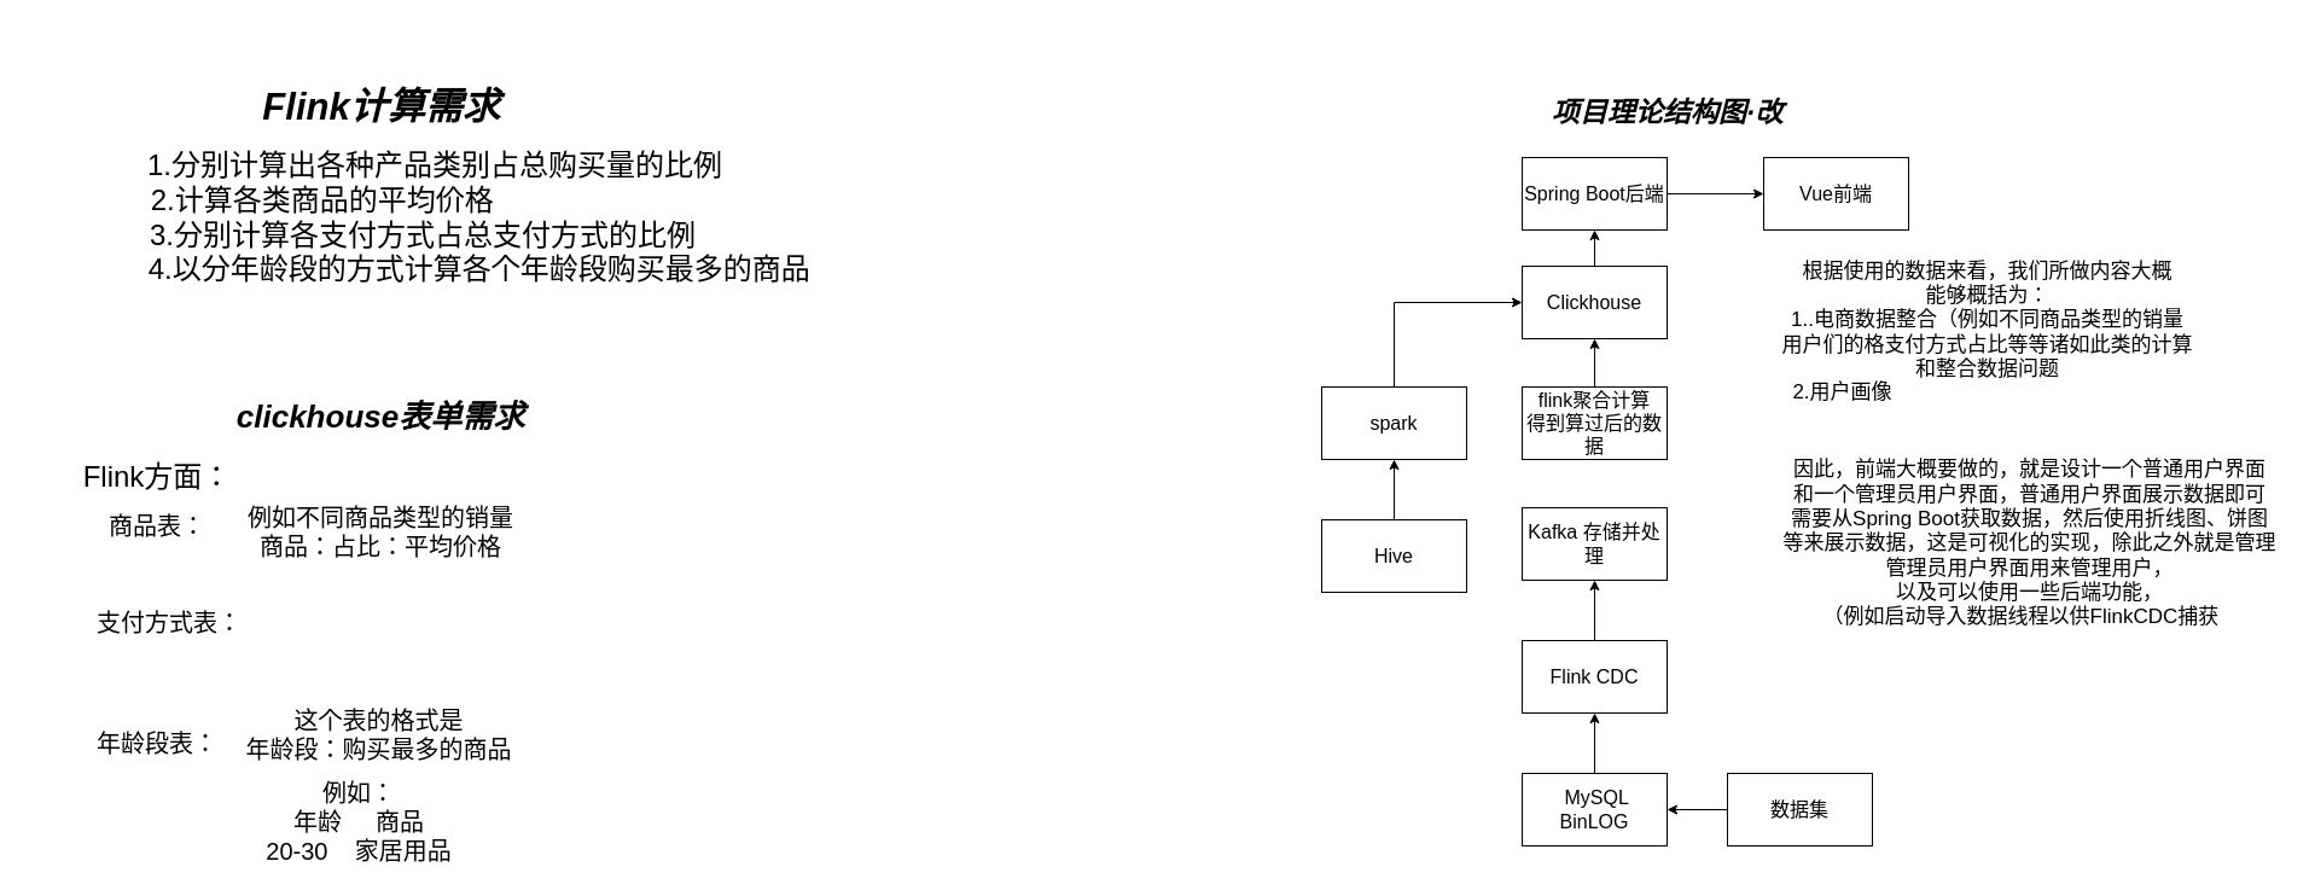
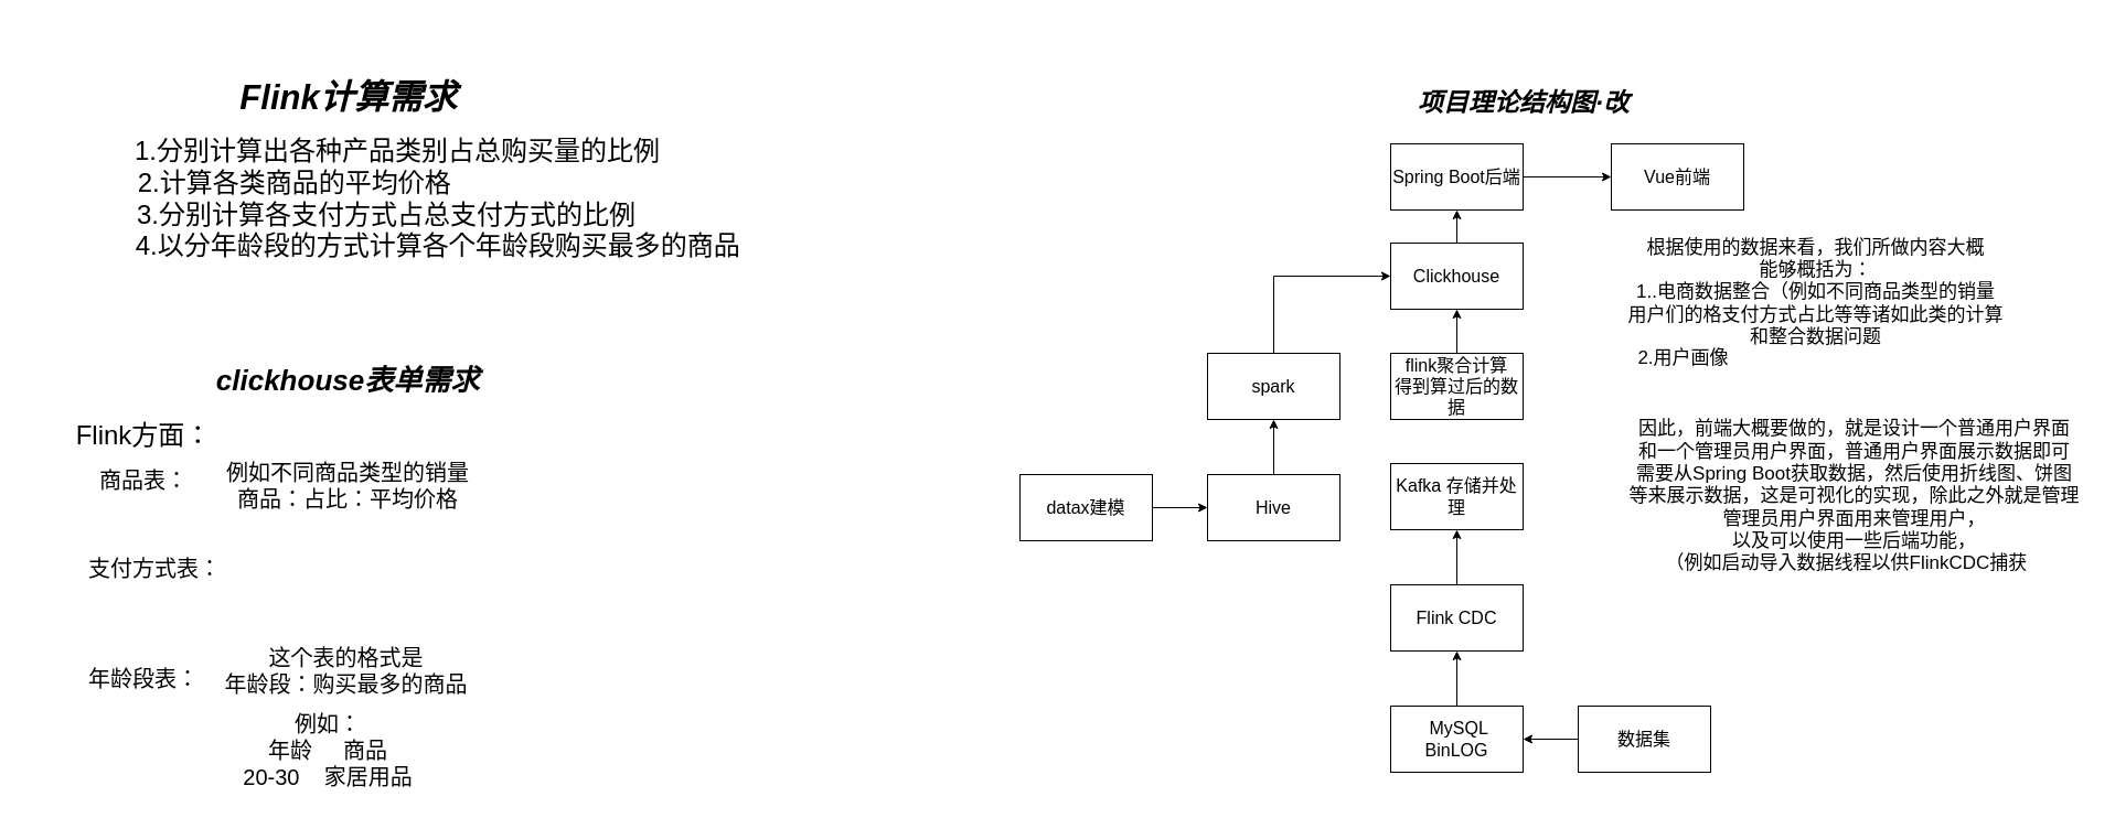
  <mxCell id="0" />
  <mxCell id="1" parent="0" />
  <mxCell id="2" style="edgeStyle=orthogonalEdgeStyle;rounded=0;orthogonalLoop=1;jettySize=auto;html=1;exitX=0.5;exitY=0;exitDx=0;exitDy=0;entryX=0.5;entryY=1;entryDx=0;entryDy=0;fontSize=16;" parent="1" source="3" target="5" edge="1"><mxGeometry relative="1" as="geometry" /></mxCell>
  <mxCell id="3" value="&amp;nbsp;MySQL BinLOG" style="rounded=0;whiteSpace=wrap;html=1;fontSize=16;" parent="1" vertex="1"><mxGeometry x="1260" y="640" width="120" height="60" as="geometry" /></mxCell>
  <mxCell id="4" style="edgeStyle=orthogonalEdgeStyle;rounded=0;orthogonalLoop=1;jettySize=auto;html=1;exitX=0.5;exitY=0;exitDx=0;exitDy=0;entryX=0.5;entryY=1;entryDx=0;entryDy=0;fontSize=16;" parent="1" source="5" target="6" edge="1"><mxGeometry relative="1" as="geometry" /></mxCell>
  <mxCell id="5" value="Flink CDC" style="rounded=0;whiteSpace=wrap;html=1;fontSize=16;" parent="1" vertex="1"><mxGeometry x="1260" y="530" width="120" height="60" as="geometry" /></mxCell>
  <mxCell id="6" value="Kafka 存储并处理" style="rounded=0;whiteSpace=wrap;html=1;fontSize=16;" parent="1" vertex="1"><mxGeometry x="1260" y="420" width="120" height="60" as="geometry" /></mxCell>
  <mxCell id="7" style="edgeStyle=orthogonalEdgeStyle;rounded=0;orthogonalLoop=1;jettySize=auto;html=1;exitX=0.5;exitY=0;exitDx=0;exitDy=0;entryX=0.5;entryY=1;entryDx=0;entryDy=0;fontSize=16;" parent="1" source="8" target="10" edge="1"><mxGeometry relative="1" as="geometry" /></mxCell>
  <mxCell id="8" value="Clickhouse" style="rounded=0;whiteSpace=wrap;html=1;fontSize=16;" parent="1" vertex="1"><mxGeometry x="1260" y="220" width="120" height="60" as="geometry" /></mxCell>
  <mxCell id="9" style="edgeStyle=orthogonalEdgeStyle;rounded=0;orthogonalLoop=1;jettySize=auto;html=1;exitX=1;exitY=0.5;exitDx=0;exitDy=0;entryX=0;entryY=0.5;entryDx=0;entryDy=0;fontSize=16;" parent="1" source="10" target="11" edge="1"><mxGeometry relative="1" as="geometry" /></mxCell>
  <mxCell id="10" value="Spring Boot后端" style="rounded=0;whiteSpace=wrap;html=1;fontSize=16;" parent="1" vertex="1"><mxGeometry x="1260" y="130" width="120" height="60" as="geometry" /></mxCell>
  <mxCell id="11" value="Vue前端" style="rounded=0;whiteSpace=wrap;html=1;fontSize=16;" parent="1" vertex="1"><mxGeometry x="1460" y="130" width="120" height="60" as="geometry" /></mxCell>
  <mxCell id="12" style="edgeStyle=orthogonalEdgeStyle;rounded=0;orthogonalLoop=1;jettySize=auto;html=1;exitX=0;exitY=0.5;exitDx=0;exitDy=0;fontSize=16;" parent="1" source="13" target="3" edge="1"><mxGeometry relative="1" as="geometry" /></mxCell>
  <mxCell id="13" value="数据集" style="rounded=0;whiteSpace=wrap;html=1;fontSize=16;" parent="1" vertex="1"><mxGeometry x="1430" y="640" width="120" height="60" as="geometry" /></mxCell>
  <mxCell id="14" style="edgeStyle=orthogonalEdgeStyle;rounded=0;orthogonalLoop=1;jettySize=auto;html=1;exitX=0.5;exitY=0;exitDx=0;exitDy=0;entryX=0.5;entryY=1;entryDx=0;entryDy=0;fontSize=16;" parent="1" source="15" target="19" edge="1"><mxGeometry relative="1" as="geometry" /></mxCell>
  <mxCell id="15" value="Hive" style="rounded=0;whiteSpace=wrap;html=1;fontSize=16;" parent="1" vertex="1"><mxGeometry x="1094" y="430" width="120" height="60" as="geometry" /></mxCell>
+ <mxCell id="16" style="edgeStyle=orthogonalEdgeStyle;rounded=0;orthogonalLoop=1;jettySize=auto;html=1;exitX=1;exitY=0.5;exitDx=0;exitDy=0;entryX=0;entryY=0.5;entryDx=0;entryDy=0;fontSize=16;" parent="1" source="17" target="15" edge="1"><mxGeometry relative="1" as="geometry" /></mxCell>
+ <mxCell id="17" value="datax建模" style="rounded=0;whiteSpace=wrap;html=1;fontSize=16;" parent="1" vertex="1"><mxGeometry x="924" y="430" width="120" height="60" as="geometry" /></mxCell>
  <mxCell id="18" style="edgeStyle=orthogonalEdgeStyle;rounded=0;orthogonalLoop=1;jettySize=auto;html=1;exitX=0.5;exitY=0;exitDx=0;exitDy=0;fontSize=16;" parent="1" source="19" target="8" edge="1"><mxGeometry relative="1" as="geometry"><mxPoint x="1154" y="250" as="targetPoint" /><Array as="points"><mxPoint x="1154" y="250" /></Array></mxGeometry></mxCell>
  <mxCell id="19" value="spark" style="rounded=0;whiteSpace=wrap;html=1;fontSize=16;" parent="1" vertex="1"><mxGeometry x="1094" y="320" width="120" height="60" as="geometry" /></mxCell>
  <mxCell id="20" style="edgeStyle=orthogonalEdgeStyle;rounded=0;orthogonalLoop=1;jettySize=auto;html=1;exitX=0.5;exitY=0;exitDx=0;exitDy=0;fontSize=16;" parent="1" source="21" target="8" edge="1"><mxGeometry relative="1" as="geometry" /></mxCell>
  <mxCell id="21" value="flink聚合计算&lt;div style=&quot;font-size: 16px;&quot;&gt;得到算过后的数据&lt;/div&gt;" style="rounded=0;whiteSpace=wrap;html=1;fontSize=16;" parent="1" vertex="1"><mxGeometry x="1260" y="320" width="120" height="60" as="geometry" /></mxCell>
  <mxCell id="22" value="根据使用的数据来看，我们所做内容大概&lt;div style=&quot;font-size: 17px;&quot;&gt;能够概括为：&lt;/div&gt;&lt;div style=&quot;font-size: 17px;&quot;&gt;1..电商数据整合（例如不同商品类型的销量&lt;/div&gt;&lt;div style=&quot;font-size: 17px;&quot;&gt;用户们的格支付方式占比等等诸如此类的计算&lt;/div&gt;&lt;div style=&quot;font-size: 17px;&quot;&gt;和整合数据问题&lt;/div&gt;" style="text;html=1;align=center;verticalAlign=middle;resizable=0;points=[];autosize=1;strokeColor=none;fillColor=none;fontSize=17;" parent="1" vertex="1"><mxGeometry x="1465" y="205" width="360" height="120" as="geometry" /></mxCell>
  <mxCell id="23" value="2.用户画像" style="text;html=1;align=center;verticalAlign=middle;resizable=0;points=[];autosize=1;strokeColor=none;fillColor=none;fontSize=17;" parent="1" vertex="1"><mxGeometry x="1470" y="310" width="110" height="30" as="geometry" /></mxCell>
  <mxCell id="24" value="因此，前端大概要做的，就是设计一个普通用户界面&lt;div style=&quot;font-size: 17px;&quot;&gt;和一个管理员用户界面，普通用户界面展示数据即可&lt;/div&gt;&lt;div style=&quot;font-size: 17px;&quot;&gt;需要从Spring Boot获取数据，然后使用折线图、饼图&lt;/div&gt;&lt;div style=&quot;font-size: 17px;&quot;&gt;等来展示数据，这是可视化的实现，除此之外就是管理&lt;/div&gt;&lt;div style=&quot;font-size: 17px;&quot;&gt;&lt;span style=&quot;background-color: initial; font-size: 17px;&quot;&gt;管理员用户界面用来管理用户，&lt;/span&gt;&lt;/div&gt;&lt;div style=&quot;font-size: 17px;&quot;&gt;&lt;span style=&quot;background-color: initial; font-size: 17px;&quot;&gt;以及可以使用一些&lt;/span&gt;&lt;span style=&quot;background-color: initial; font-size: 17px;&quot;&gt;后端&lt;/span&gt;&lt;span style=&quot;background-color: initial; font-size: 17px;&quot;&gt;功能，&lt;/span&gt;&lt;/div&gt;&lt;div style=&quot;font-size: 17px;&quot;&gt;&lt;span style=&quot;background-color: initial; font-size: 17px;&quot;&gt;（例如启动导入数据线程以供FlinkCDC捕获&amp;nbsp; &amp;nbsp;&lt;/span&gt;&lt;/div&gt;" style="text;html=1;align=center;verticalAlign=middle;resizable=0;points=[];autosize=1;strokeColor=none;fillColor=none;fontSize=17;" parent="1" vertex="1"><mxGeometry x="1465" y="370" width="430" height="160" as="geometry" /></mxCell>
  <mxCell id="25" value="项目理论结构图·改" style="text;html=1;align=center;verticalAlign=middle;resizable=0;points=[];autosize=1;strokeColor=none;fillColor=none;fontStyle=3;fontSize=23;" parent="1" vertex="1"><mxGeometry x="1270" y="73" width="220" height="40" as="geometry" /></mxCell>
  <mxCell id="26" value="Flink计算需求" style="text;html=1;align=center;verticalAlign=middle;resizable=0;points=[];autosize=1;strokeColor=none;fillColor=none;strokeWidth=10;fontSize=31;fontStyle=3" parent="1" vertex="1"><mxGeometry x="210" y="63" width="210" height="50" as="geometry" /></mxCell>
  <mxCell id="27" value="&lt;font style=&quot;font-size: 24px;&quot;&gt;1.分别计算出各种产品类别占总购买量的比例&lt;/font&gt;&lt;div style=&quot;font-size: 24px;&quot;&gt;&lt;span style=&quot;background-color: initial;&quot;&gt;&lt;font style=&quot;font-size: 24px;&quot;&gt;2.计算各类商品的平均价格&amp;nbsp; &amp;nbsp; &amp;nbsp; &amp;nbsp; &amp;nbsp; &amp;nbsp; &amp;nbsp; &amp;nbsp; &amp;nbsp; &amp;nbsp; &amp;nbsp; &amp;nbsp; &amp;nbsp; &amp;nbsp;&amp;nbsp;&lt;/font&gt;&lt;/span&gt;&lt;div&gt;&lt;font style=&quot;font-size: 24px;&quot;&gt;3.分别计算各支付方式占总支付方式的比例&amp;nbsp; &amp;nbsp;&lt;/font&gt;&lt;/div&gt;&lt;div style=&quot;&quot;&gt;&lt;font style=&quot;font-size: 24px;&quot;&gt;&amp;nbsp; &amp;nbsp; &amp;nbsp; &amp;nbsp; &amp;nbsp; &amp;nbsp;4.以分年龄段的方式计算各个年龄段购买最&lt;span style=&quot;background-color: initial;&quot;&gt;多&lt;/span&gt;&lt;span style=&quot;background-color: initial;&quot;&gt;的商品&lt;/span&gt;&lt;/font&gt;&lt;/div&gt;&lt;/div&gt;" style="text;html=1;align=center;verticalAlign=middle;whiteSpace=wrap;rounded=0;" parent="1" vertex="1"><mxGeometry x="20" y="20" width="680" height="320" as="geometry" /></mxCell>
  <mxCell id="28" value="clickhouse表单需求" style="text;html=1;align=center;verticalAlign=middle;whiteSpace=wrap;rounded=0;labelBackgroundColor=default;fontSize=26;fontStyle=3" vertex="1" parent="1"><mxGeometry x="180" y="310" width="270" height="70" as="geometry" /></mxCell>
  <mxCell id="29" value="Flink方面：" style="text;html=1;align=center;verticalAlign=middle;whiteSpace=wrap;rounded=0;fontSize=24;" vertex="1" parent="1"><mxGeometry x="50" y="370" width="160" height="50" as="geometry" /></mxCell>
  <mxCell id="30" value="商品表：" style="text;html=1;align=center;verticalAlign=middle;whiteSpace=wrap;rounded=0;fontSize=20;" vertex="1" parent="1"><mxGeometry x="80" y="410" width="100" height="50" as="geometry" /></mxCell>
  <mxCell id="31" value="例如不同商品类型的销量&lt;div style=&quot;font-size: 20px;&quot;&gt;商品：占比：平均价格&lt;/div&gt;" style="text;html=1;align=center;verticalAlign=middle;whiteSpace=wrap;rounded=0;fontSize=20;" vertex="1" parent="1"><mxGeometry x="160" y="410" width="310" height="60" as="geometry" /></mxCell>
  <mxCell id="32" value="支付方式表：" style="text;html=1;align=center;verticalAlign=middle;whiteSpace=wrap;rounded=0;fontSize=20;" vertex="1" parent="1"><mxGeometry x="70" y="490" width="140" height="50" as="geometry" /></mxCell>
  <mxCell id="33" value="年龄段表：" style="text;html=1;align=center;verticalAlign=middle;whiteSpace=wrap;rounded=0;fontSize=20;" vertex="1" parent="1"><mxGeometry x="75" y="600" width="110" height="30" as="geometry" /></mxCell>
  <mxCell id="34" value="这个表的格式是&lt;div style=&quot;font-size: 20px;&quot;&gt;年龄段：购买最多的商品&lt;/div&gt;" style="text;html=1;align=center;verticalAlign=middle;whiteSpace=wrap;rounded=0;fontSize=20;" vertex="1" parent="1"><mxGeometry x="197" y="590" width="233" height="35" as="geometry" /></mxCell>
  <mxCell id="35" value="例如：&lt;div style=&quot;font-size: 20px;&quot;&gt;年龄&amp;nbsp; &amp;nbsp; &amp;nbsp;商品&lt;/div&gt;&lt;div style=&quot;font-size: 20px;&quot;&gt;20-30&amp;nbsp; &amp;nbsp; 家居用品&lt;/div&gt;" style="text;html=1;align=center;verticalAlign=middle;whiteSpace=wrap;rounded=0;fontSize=20;" vertex="1" parent="1"><mxGeometry x="197" y="640" width="200" height="80" as="geometry" /></mxCell>
